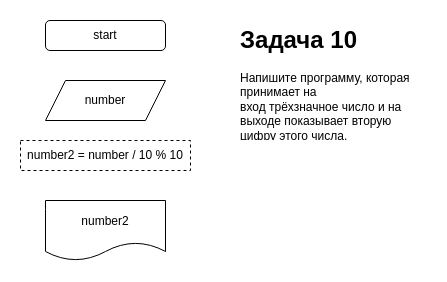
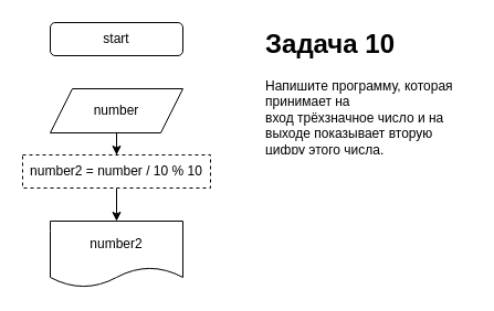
  <mxCell id="0" />
  <mxCell id="1" parent="0" />
  <mxCell id="2" value="start" style="rounded=1;whiteSpace=wrap;html=1;" parent="1" vertex="1"><mxGeometry x="45" y="20" width="120" height="30" as="geometry" /></mxCell>
+ <mxCell id="3" style="edgeStyle=orthogonalEdgeStyle;rounded=0;orthogonalLoop=1;jettySize=auto;html=1;" parent="1" source="4" target="6" edge="1"><mxGeometry relative="1" as="geometry" /></mxCell>
  <mxCell id="4" value="number" style="shape=parallelogram;perimeter=parallelogramPerimeter;whiteSpace=wrap;html=1;fixedSize=1;" parent="1" vertex="1"><mxGeometry x="45" y="80" width="120" height="40" as="geometry" /></mxCell>
+ <mxCell id="5" style="edgeStyle=orthogonalEdgeStyle;rounded=0;orthogonalLoop=1;jettySize=auto;html=1;entryX=0.5;entryY=0;entryDx=0;entryDy=0;" edge="1" parent="1" source="6" target="7"><mxGeometry relative="1" as="geometry" /></mxCell>
  <mxCell id="6" value="number2 = number / 10 % 10" style="rounded=0;whiteSpace=wrap;html=1;dashed=1;" parent="1" vertex="1"><mxGeometry x="20" y="140" width="170" height="30" as="geometry" /></mxCell>
  <mxCell id="7" value="number2" style="shape=document;whiteSpace=wrap;html=1;boundedLbl=1;" vertex="1" parent="1"><mxGeometry x="45" y="200" width="120" height="60" as="geometry" /></mxCell>
  <mxCell id="8" value="&lt;h1&gt;Задача 10&lt;/h1&gt;&lt;p&gt;Напишите программу, которая принимает на &lt;br&gt;вход трёхзначное число и на выходе показывает вторую &lt;br&gt;цифру этого числа.&lt;/p&gt;" style="text;html=1;strokeColor=none;fillColor=none;spacing=5;spacingTop=-20;whiteSpace=wrap;overflow=hidden;rounded=0;" vertex="1" parent="1"><mxGeometry x="235" y="20" width="190" height="120" as="geometry" /></mxCell>
